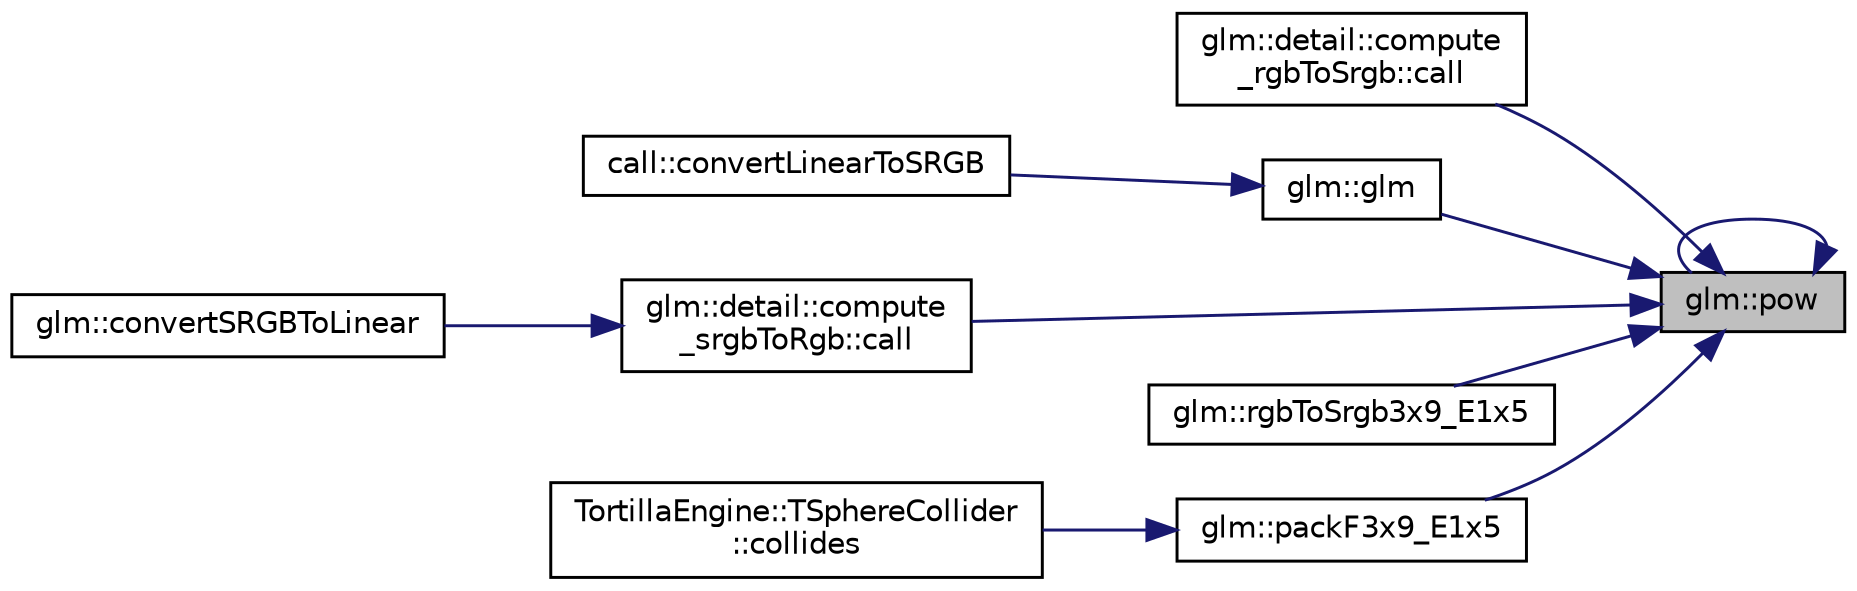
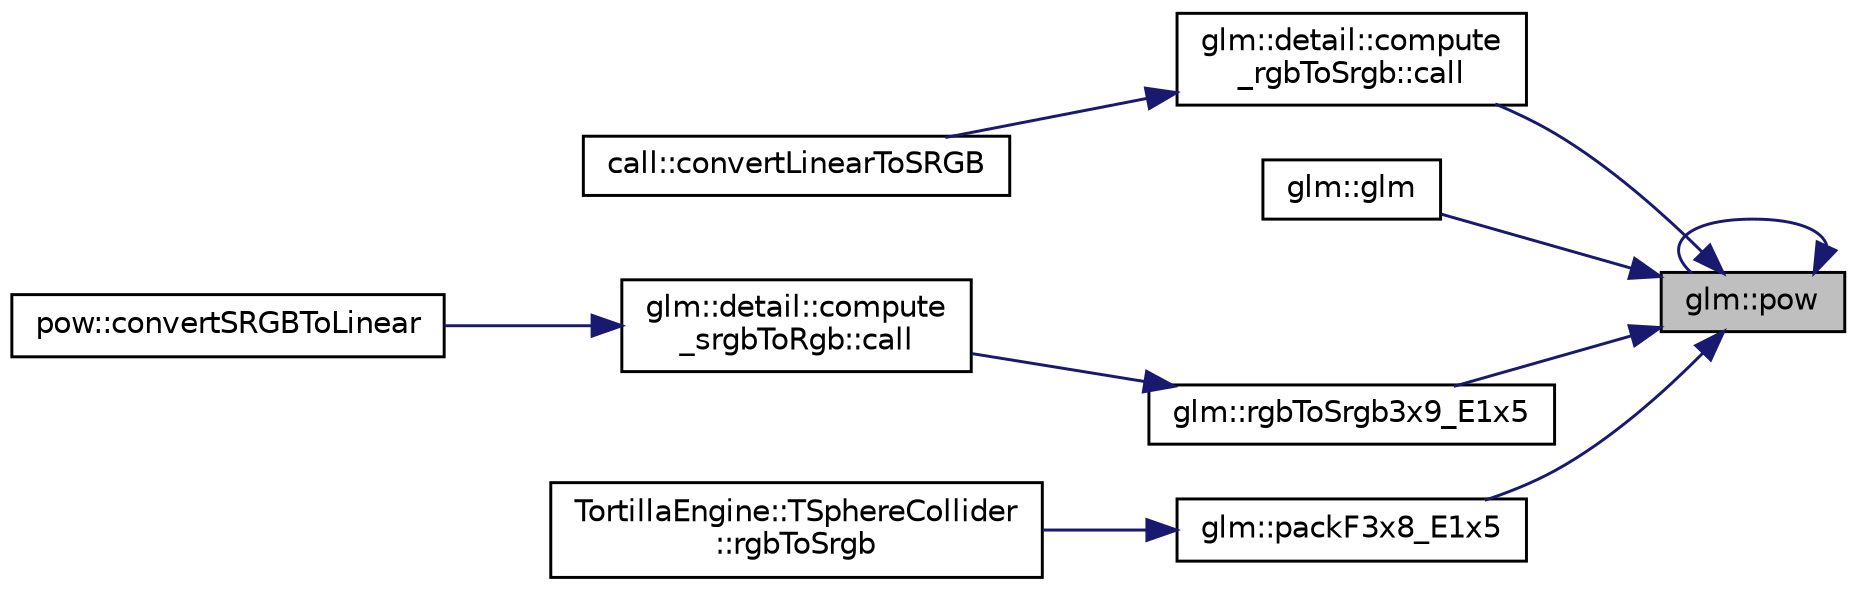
  digraph {
    rankdir=RL
    node [color=black fillcolor=white fontname=Helvetica fontsize=10 shape=record style=filled]
    edge [color=midnightblue dir=back fontname=Helvetica fontsize=10 labelfontname=Helvetica labelfontsize=10 style=solid]
    n1 [fillcolor=grey75 fontcolor=black height=0.2 label="glm::pow" width=0.4]
    n2 [height=0.2 label="glm::detail::compute\l_rgbToSrgb::call" width=0.4]
    n3 [height=0.2 label="glm::detail::compute\l_srgbToRgb::call" width=0.4]
    n4 [height=0.2 label="glm::glm" width=0.4]
-   n5 [height=0.2 label="glm::packF3x9_E1x5" width=0.4]
+   n5 [height=0.2 label="glm::packF3x8_E1x5" width=0.4]
    n6 [height=0.2 label="glm::rgbToSrgb3x9_E1x5" width=0.4]
    n7 [height=0.2 label="call::convertLinearToSRGB" width=0.4]
-   n8 [height=0.2 label="glm::convertSRGBToLinear" width=0.4]
-   n9 [height=0.2 label="TortillaEngine::TSphereCollider\l::collides" width=0.4]
+   n8 [height=0.2 label="pow::convertSRGBToLinear" width=0.4]
+   n9 [height=0.2 label="TortillaEngine::TSphereCollider\l::rgbToSrgb" width=0.4]
    n1 -> n1
    n1 -> n2
-   n1 -> n3
+   n6 -> n3
    n1 -> n4
    n1 -> n5
    n1 -> n6
-   n4 -> n7
+   n2 -> n7
    n3 -> n8
    n5 -> n9
  }
